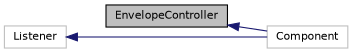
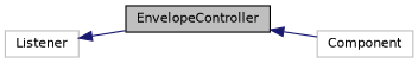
  digraph {
    rankdir=LR
    node [color=grey75 fillcolor=white fontname=Helvetica fontsize=10 shape=record style=filled]
    edge [color=midnightblue dir=back fontname=Helvetica fontsize=10 labelfontname=Helvetica labelfontsize=10 style=solid]
    n1 [color=black fillcolor=grey75 fontcolor=black height=0.2 label=EnvelopeController width=0.4]
    n2 [height=0.2 label=Component width=0.4]
    n3 [height=0.2 label=Listener width=0.4]
    n1 -> n2
-   n3 -> n2
+   n3 -> n1
  }
